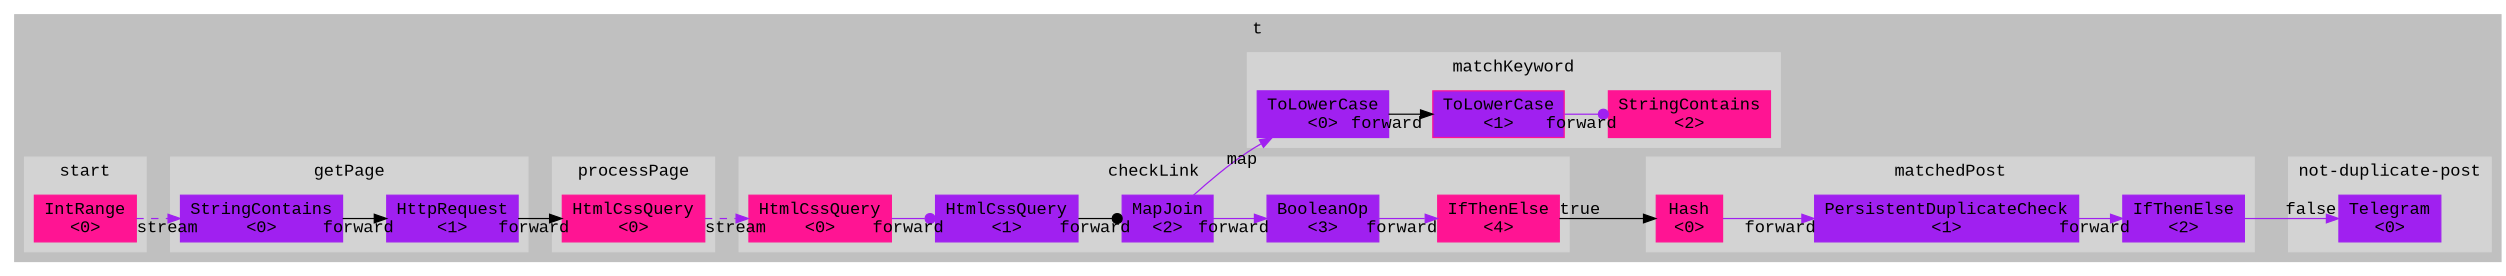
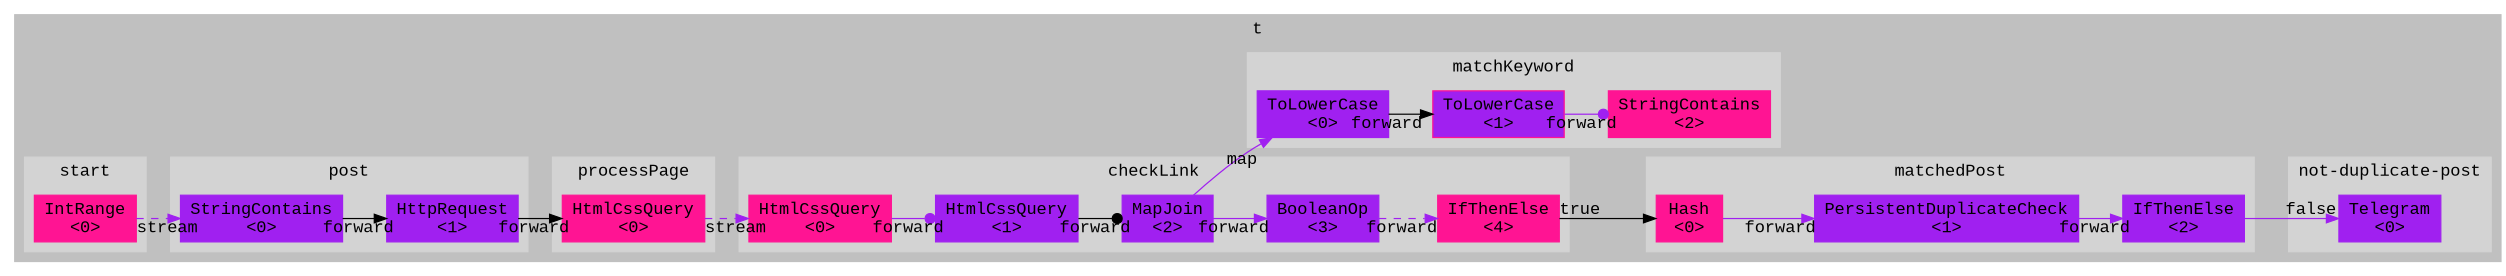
  digraph {
    fontname="Liberation Mono"
    rankdir=LR
    node [color=purple fontname="Liberation Mono" shape=rectangle style=filled]
    edge [arrowhead=normal color=purple fontname="Liberation Mono" xlabel=forward]
    n1 [label="Telegram\n<0>"]
    n2 [label="ToLowerCase\n<0>"]
    n3 [color=deeppink fillcolor=purple label="ToLowerCase\n<1>"]
    n4 [color=deeppink label="StringContains\n<2>"]
    n5 [label="StringContains\n<0>"]
    n6 [label="HttpRequest\n<1>"]
    n7 [color=deeppink label="Hash\n<0>"]
    n8 [label="IfThenElse\n<2>"]
    n9 [label="PersistentDuplicateCheck\n<1>"]
    n10 [color=deeppink label="IntRange\n<0>"]
    n11 [label="BooleanOp\n<3>"]
    n12 [color=deeppink label="IfThenElse\n<4>"]
    n13 [color=deeppink label="HtmlCssQuery\n<0>"]
    n14 [label="MapJoin\n<2>"]
    n15 [label="HtmlCssQuery\n<1>"]
    n16 [color=deeppink label="HtmlCssQuery\n<0>"]
    subgraph cluster_1 {
      color=grey
      label=t
      style=filled
      subgraph cluster_2 {
        color=lightgrey
        label="not-duplicate-post"
        style=filled
        n1
      }
      subgraph cluster_3 {
        color=lightgrey
        label=matchKeyword
        style=filled
        n2
        n3
        n4
      }
      subgraph cluster_4 {
        color=lightgrey
-       label=getPage
+       label=post
        style=filled
        n5
        n6
      }
      subgraph cluster_5 {
        color=lightgrey
        label=matchedPost
        style=filled
        n7
        n8
        n9
      }
      subgraph cluster_6 {
        color=lightgrey
        label=start
        style=filled
        n10
      }
      subgraph cluster_7 {
        color=lightgrey
        label=checkLink
        style=filled
        n11
        n12
        n13
        n14
        n15
      }
      subgraph cluster_8 {
        color=lightgrey
        label=processPage
        style=filled
        n16
      }
    }
    n2 -> n3 [color=black]
    n3 -> n4 [arrowhead=dot]
    n5 -> n6 [color=black]
    n6 -> n16 [color=black]
    n7 -> n9
    n8 -> n1 [xlabel=false]
    n9 -> n8
    n10 -> n5 [style=dashed xlabel=stream]
-   n11 -> n12
+   n11 -> n12 [style=dashed]
    n12 -> n7 [color=black xlabel=true]
    n13 -> n15 [arrowhead=dot]
    n14 -> n2 [xlabel=map]
    n14 -> n11
    n15 -> n14 [arrowhead=dot color=black]
    n16 -> n13 [style=dashed xlabel=stream]
  }
